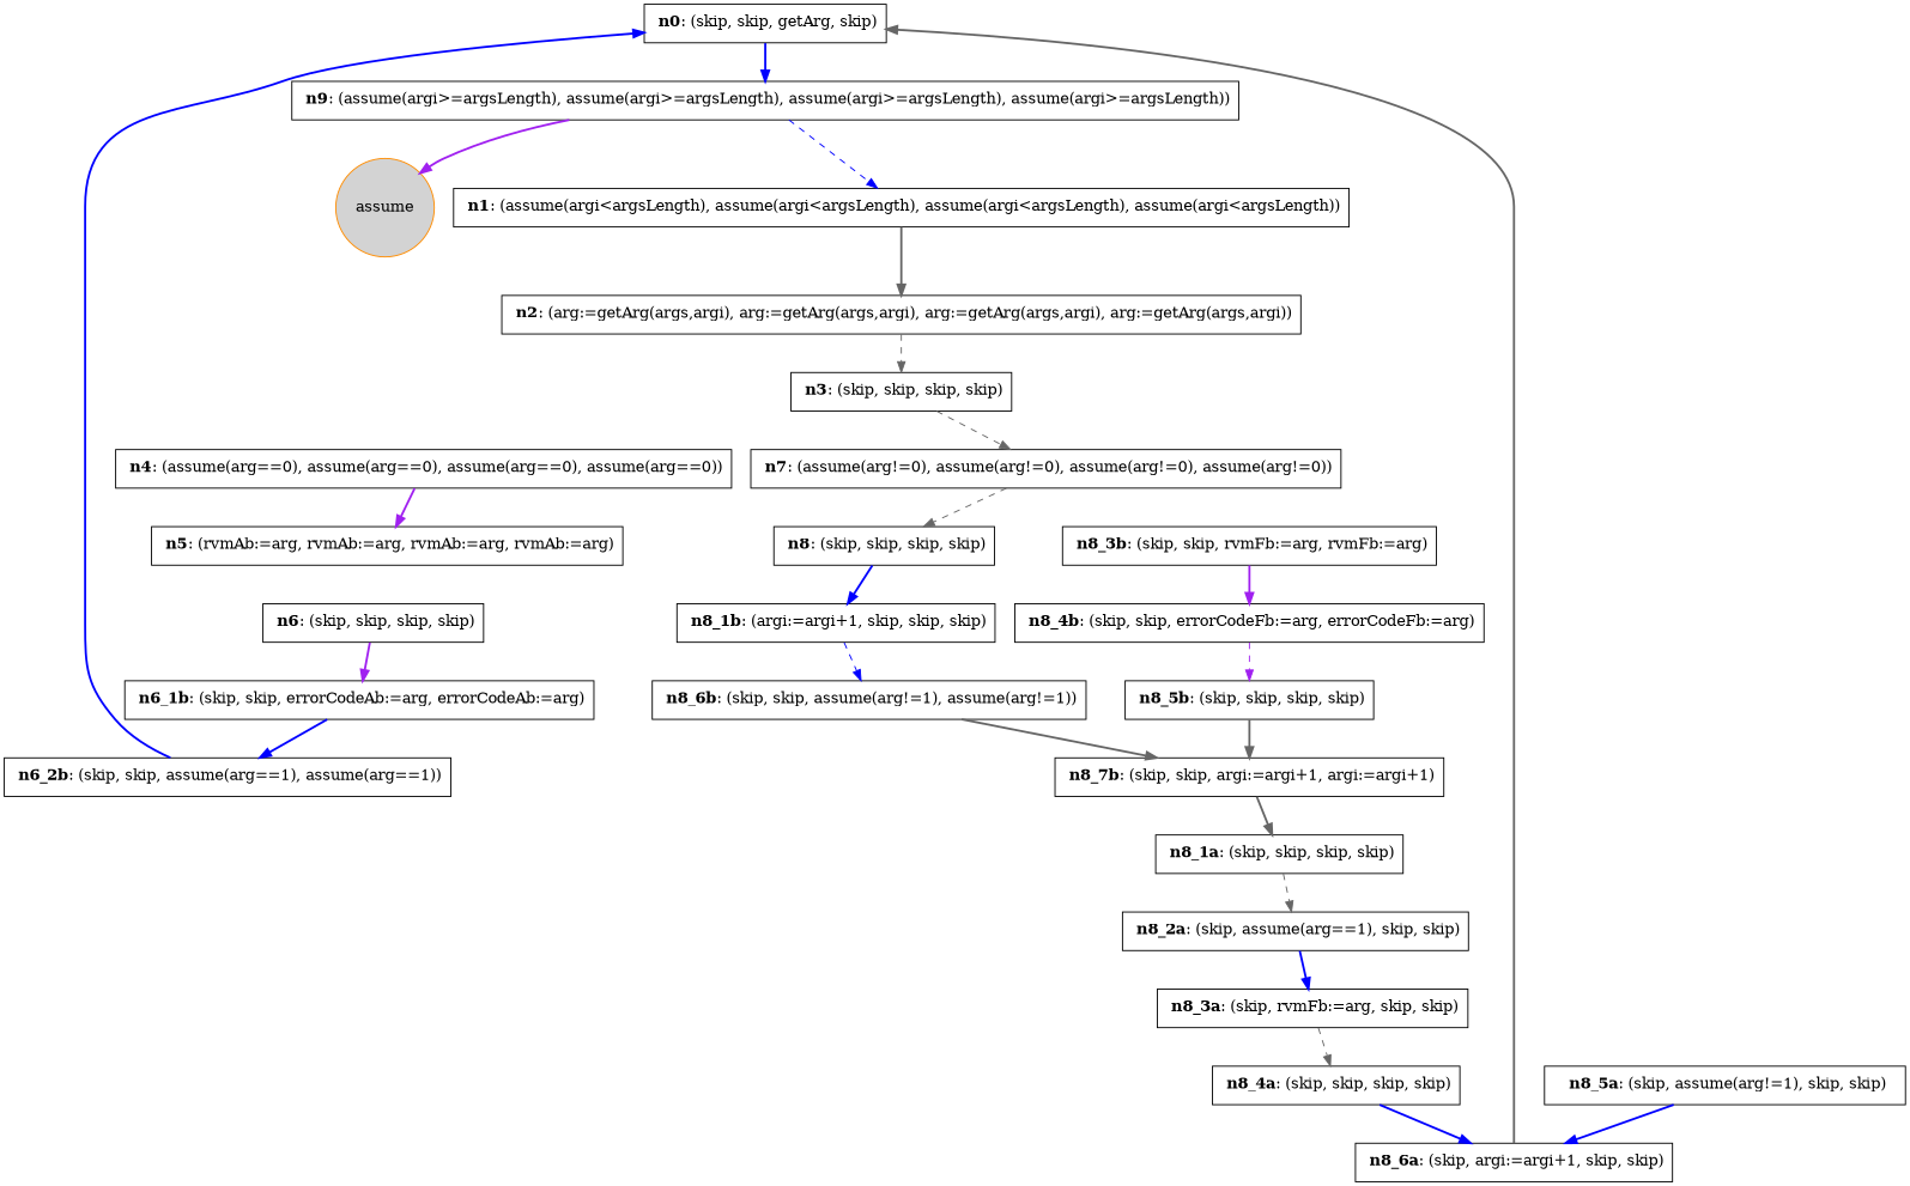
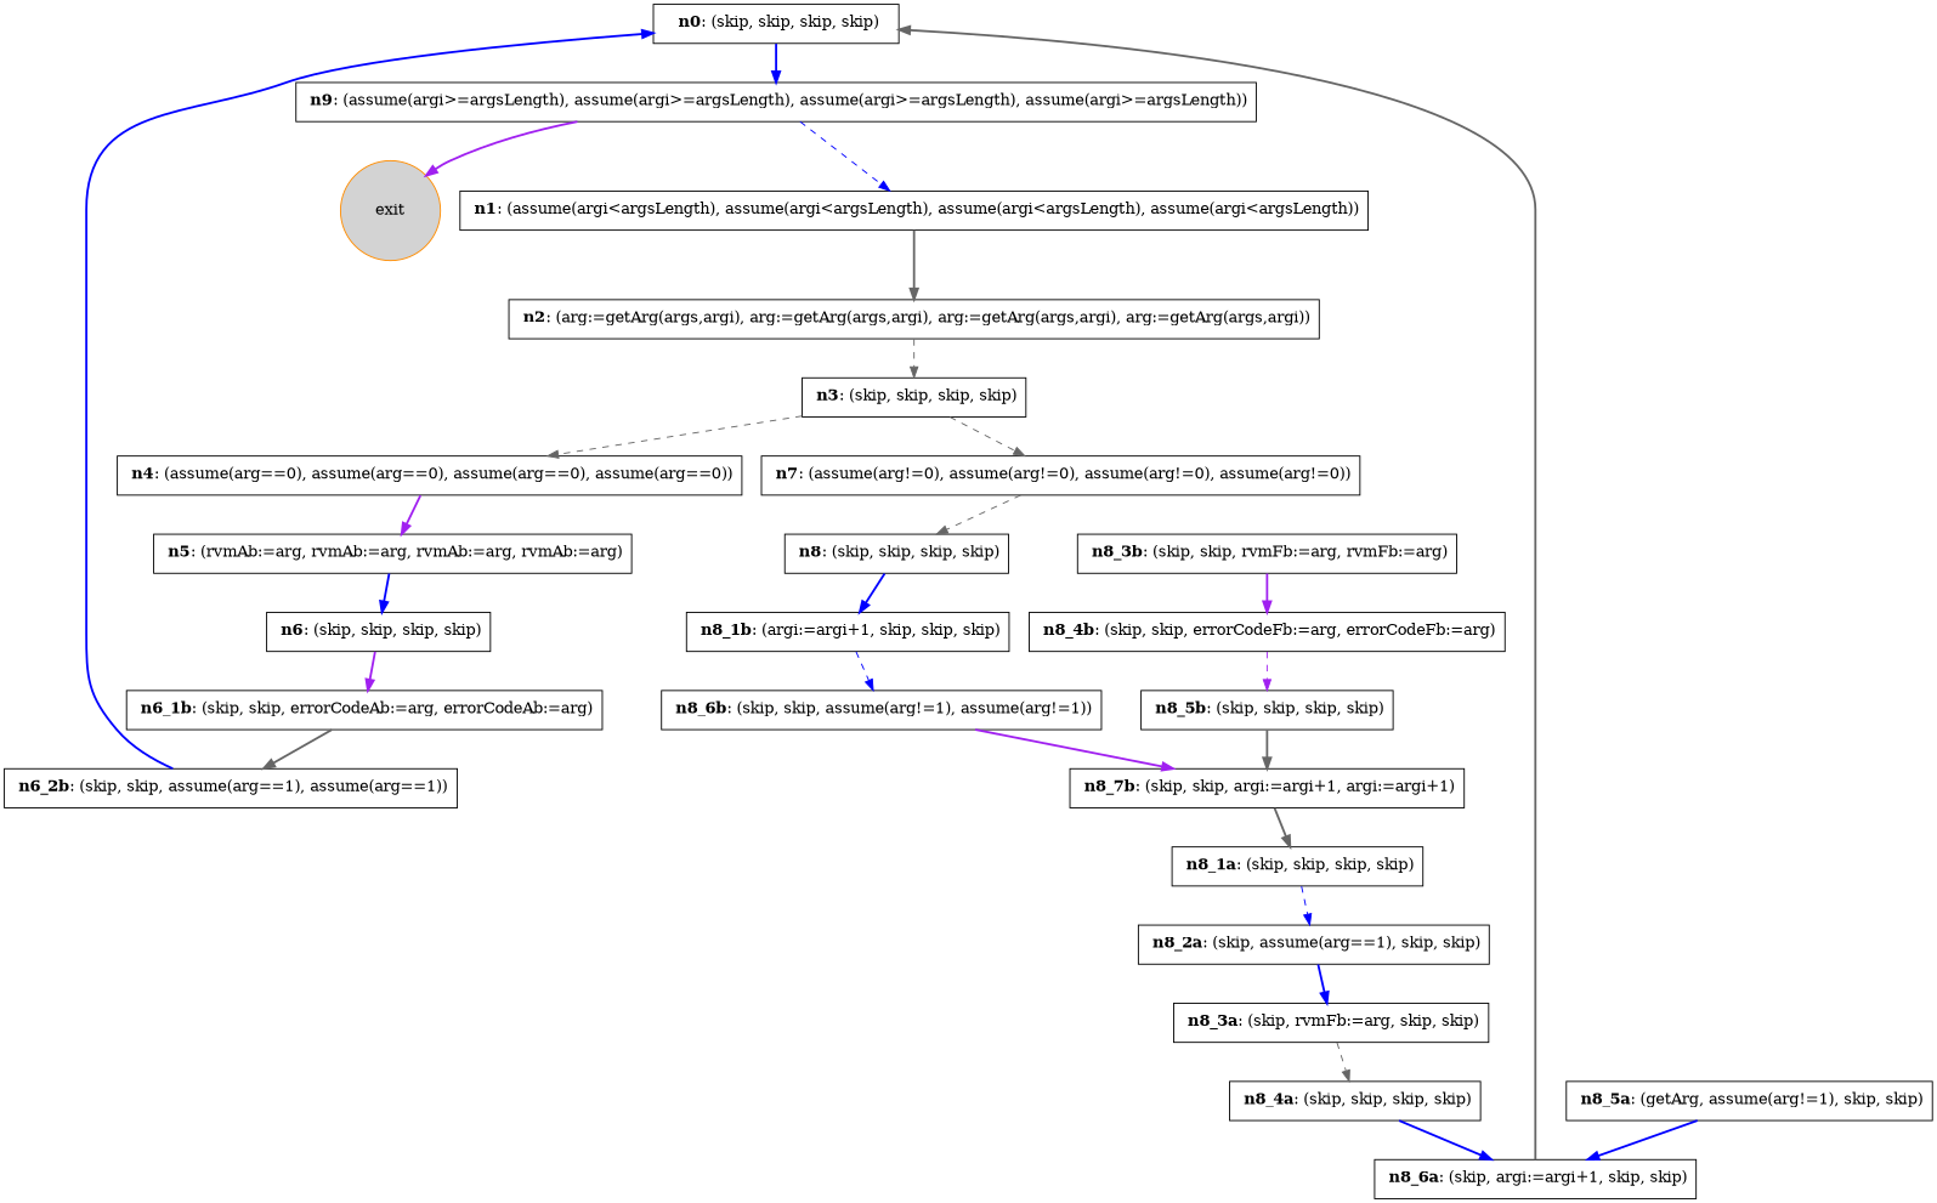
  digraph {
    node [shape=box]
    edge [color=gray40 style=bold]
-   n1 [label=< <B>n0</B>: (skip, skip, getArg, skip)>]
+   n1 [label=< <B>n0</B>: (skip, skip, skip, skip)>]
    n2 [label=< <B>n9</B>: (assume(argi&#62;=argsLength), assume(argi&#62;=argsLength), assume(argi&#62;=argsLength), assume(argi&#62;=argsLength))>]
    n3 [label=< <B>n1</B>: (assume(argi&#60;argsLength), assume(argi&#60;argsLength), assume(argi&#60;argsLength), assume(argi&#60;argsLength))>]
    n4 [label=< <B>n2</B>: (arg:=getArg(args,argi), arg:=getArg(args,argi), arg:=getArg(args,argi), arg:=getArg(args,argi))>]
-   exit [color=darkorange fillcolor=lightgrey shape=circle style=filled label=assume]
+   exit [color=darkorange fillcolor=lightgrey shape=circle style=filled]
    n6 [label=< <B>n3</B>: (skip, skip, skip, skip)>]
    n7 [label=< <B>n4</B>: (assume(arg==0), assume(arg==0), assume(arg==0), assume(arg==0))>]
    n8 [label=< <B>n7</B>: (assume(arg!=0), assume(arg!=0), assume(arg!=0), assume(arg!=0))>]
    n9 [label=< <B>n5</B>: (rvmAb:=arg, rvmAb:=arg, rvmAb:=arg, rvmAb:=arg)>]
    n10 [label=< <B>n8</B>: (skip, skip, skip, skip)>]
    n11 [label=< <B>n6</B>: (skip, skip, skip, skip)>]
    n12 [label=< <B>n8_1b</B>: (argi:=argi+1, skip, skip, skip)>]
    n13 [label=< <B>n6_1b</B>: (skip, skip, errorCodeAb:=arg, errorCodeAb:=arg)>]
    n14 [label=< <B>n6_2b</B>: (skip, skip, assume(arg==1), assume(arg==1))>]
    n15 [label=< <B>n8_6b</B>: (skip, skip, assume(arg!=1), assume(arg!=1))>]
    n16 [label=< <B>n8_7b</B>: (skip, skip, argi:=argi+1, argi:=argi+1)>]
    n17 [label=< <B>n8_1a</B>: (skip, skip, skip, skip)>]
    n18 [label=< <B>n8_2a</B>: (skip, assume(arg==1), skip, skip)>]
    n19 [label=< <B>n8_3a</B>: (skip, rvmFb:=arg, skip, skip)>]
    n20 [label=< <B>n8_4a</B>: (skip, skip, skip, skip)>]
    n21 [label=< <B>n8_3b</B>: (skip, skip, rvmFb:=arg, rvmFb:=arg)>]
    n22 [label=< <B>n8_4b</B>: (skip, skip, errorCodeFb:=arg, errorCodeFb:=arg)>]
    n23 [label=< <B>n8_6a</B>: (skip, argi:=argi+1, skip, skip)>]
    n24 [label=< <B>n8_5b</B>: (skip, skip, skip, skip)>]
-   n25 [label=< <B>n8_5a</B>: (skip, assume(arg!=1), skip, skip)>]
+   n25 [label=< <B>n8_5a</B>: (getArg, assume(arg!=1), skip, skip)>]
    n1 -> n2 [color=blue]
    n2 -> n3 [color=blue style=dashed]
    n2 -> exit [color=purple]
    n3 -> n4
    n4 -> n6 [style=dashed]
+   n6 -> n7 [style=dashed]
    n6 -> n8 [style=dashed]
    n7 -> n9 [color=purple]
    n8 -> n10 [style=dashed]
+   n9 -> n11 [color=blue]
    n10 -> n12 [color=blue]
    n11 -> n13 [color=purple]
    n12 -> n15 [color=blue style=dashed]
-   n13 -> n14 [color=blue]
+   n13 -> n14
    n14 -> n1 [color=blue]
-   n15 -> n16
+   n15 -> n16 [color=purple]
    n16 -> n17
-   n17 -> n18 [style=dashed]
+   n17 -> n18 [color=blue style=dashed]
    n18 -> n19 [color=blue]
    n19 -> n20 [style=dashed]
    n20 -> n23 [color=blue]
    n21 -> n22 [color=purple]
    n22 -> n24 [color=purple style=dashed]
    n23 -> n1
    n24 -> n16
    n25 -> n23 [color=blue]
  }
